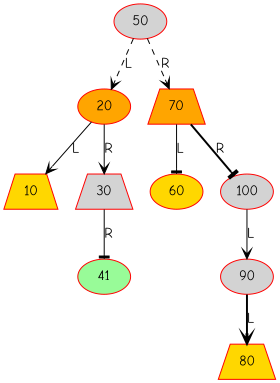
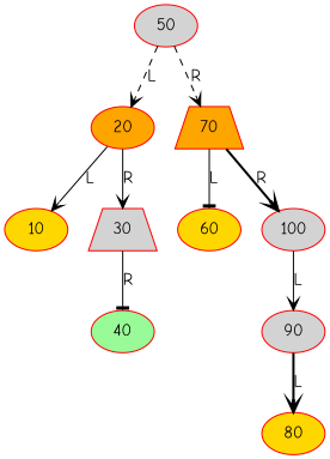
  digraph {
    fontname="Comic Neue"
    node [color=red fillcolor=lightgrey fontname="Comic Neue" shape=ellipse style=filled]
    edge [arrowhead=vee fontname="Comic Neue" style=solid]
    20 [fillcolor=orange]
    50
    70 [fillcolor=orange shape=trapezium]
-   10 [fillcolor=gold shape=trapezium]
+   10 [fillcolor=gold]
    30 [shape=trapezium]
    60 [fillcolor=gold]
    100
-   40 [fillcolor=palegreen label=41]
+   40 [fillcolor=palegreen]
    90
-   80 [fillcolor=gold shape=trapezium]
+   80 [fillcolor=gold]
    20 -> 10 [label=L]
    20 -> 30 [label=R]
    50 -> 20 [label=L style=dashed]
    50 -> 70 [label=R style=dashed]
    70 -> 60 [arrowhead=tee label=L]
-   70 -> 100 [arrowhead=tee label=R style=bold]
+   70 -> 100 [label=R style=bold]
    30 -> 40 [arrowhead=tee label=R]
    100 -> 90 [label=L]
    90 -> 80 [label=L style=bold]
  }
